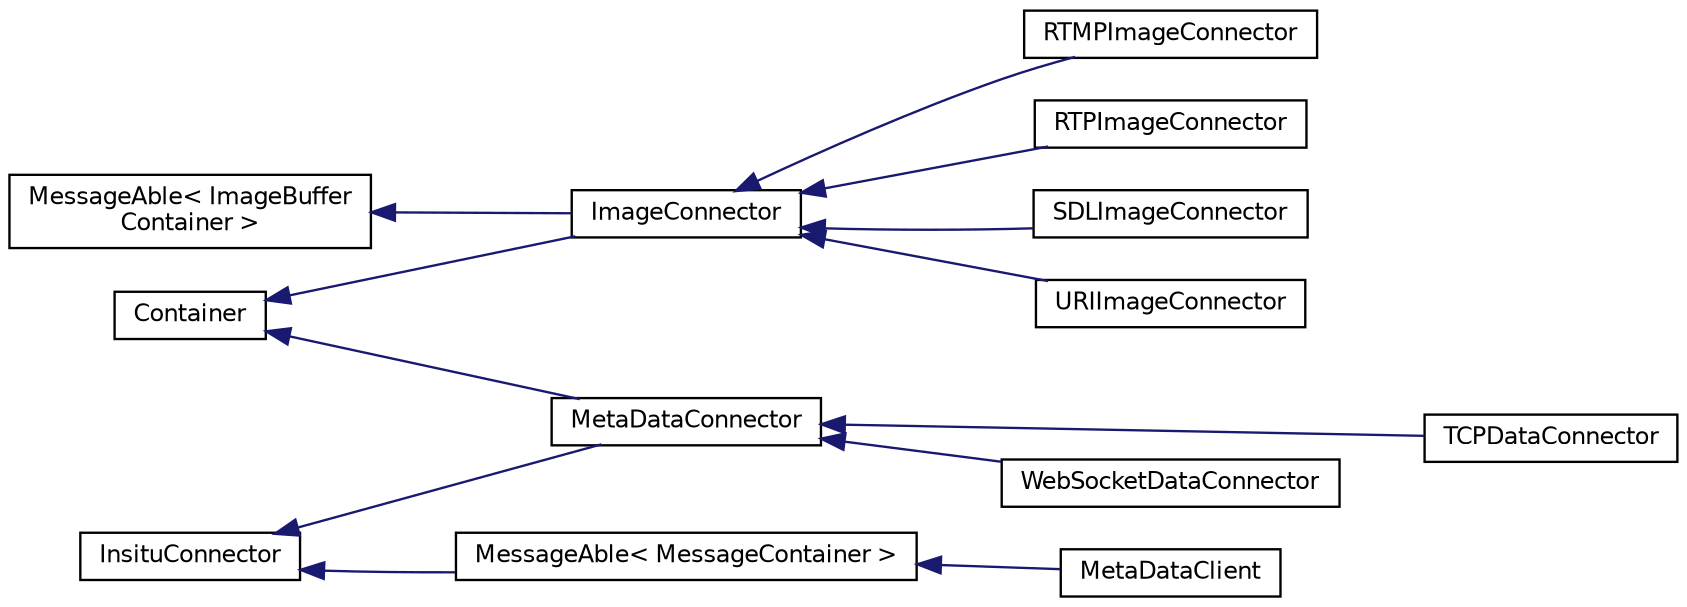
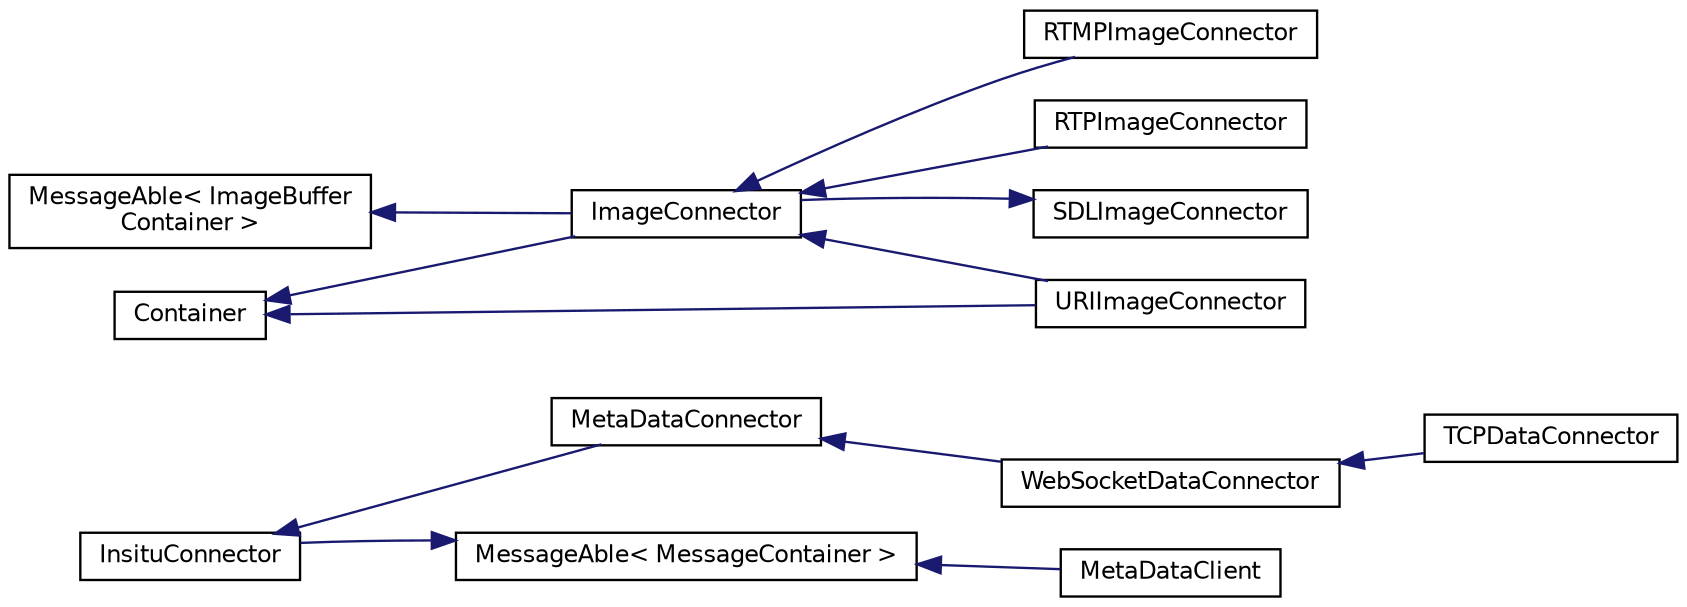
  digraph {
    rankdir=LR
    node [color=black fillcolor=white fontname=Helvetica fontsize=10 shape=record style=filled]
    edge [color=midnightblue dir=back fontname=Helvetica fontsize=10 labelfontname=Helvetica labelfontsize=10 style=solid]
    n1 [height=0.2 label="MessageAble\< ImageBuffer\lContainer \>" width=0.4]
    n2 [height=0.2 label=ImageConnector width=0.4]
    n3 [height=0.2 label=RTMPImageConnector width=0.4]
    n4 [height=0.2 label=RTPImageConnector width=0.4]
    n5 [height=0.2 label=SDLImageConnector width=0.4]
    n6 [height=0.2 label=URIImageConnector width=0.4]
    n7 [height=0.2 label="MessageAble\< MessageContainer \>" width=0.4]
    n8 [height=0.2 label=InsituConnector width=0.4]
    n9 [height=0.2 label=MetaDataClient width=0.4]
    n10 [height=0.2 label=MetaDataConnector width=0.4]
    n11 [height=0.2 label=TCPDataConnector width=0.4]
    n12 [height=0.2 label=WebSocketDataConnector width=0.4]
    n13 [height=0.2 label=Container width=0.4]
    n1 -> n2
    n2 -> n3
    n2 -> n4
-   n2 -> n5
+   n5 -> n2
    n2 -> n6
-   n8 -> n7
+   n7 -> n8
    n7 -> n9
    n8 -> n10
-   n10 -> n11
+   n12 -> n11
    n10 -> n12
    n13 -> n2
-   n13 -> n10
+   n13 -> n6
  }
